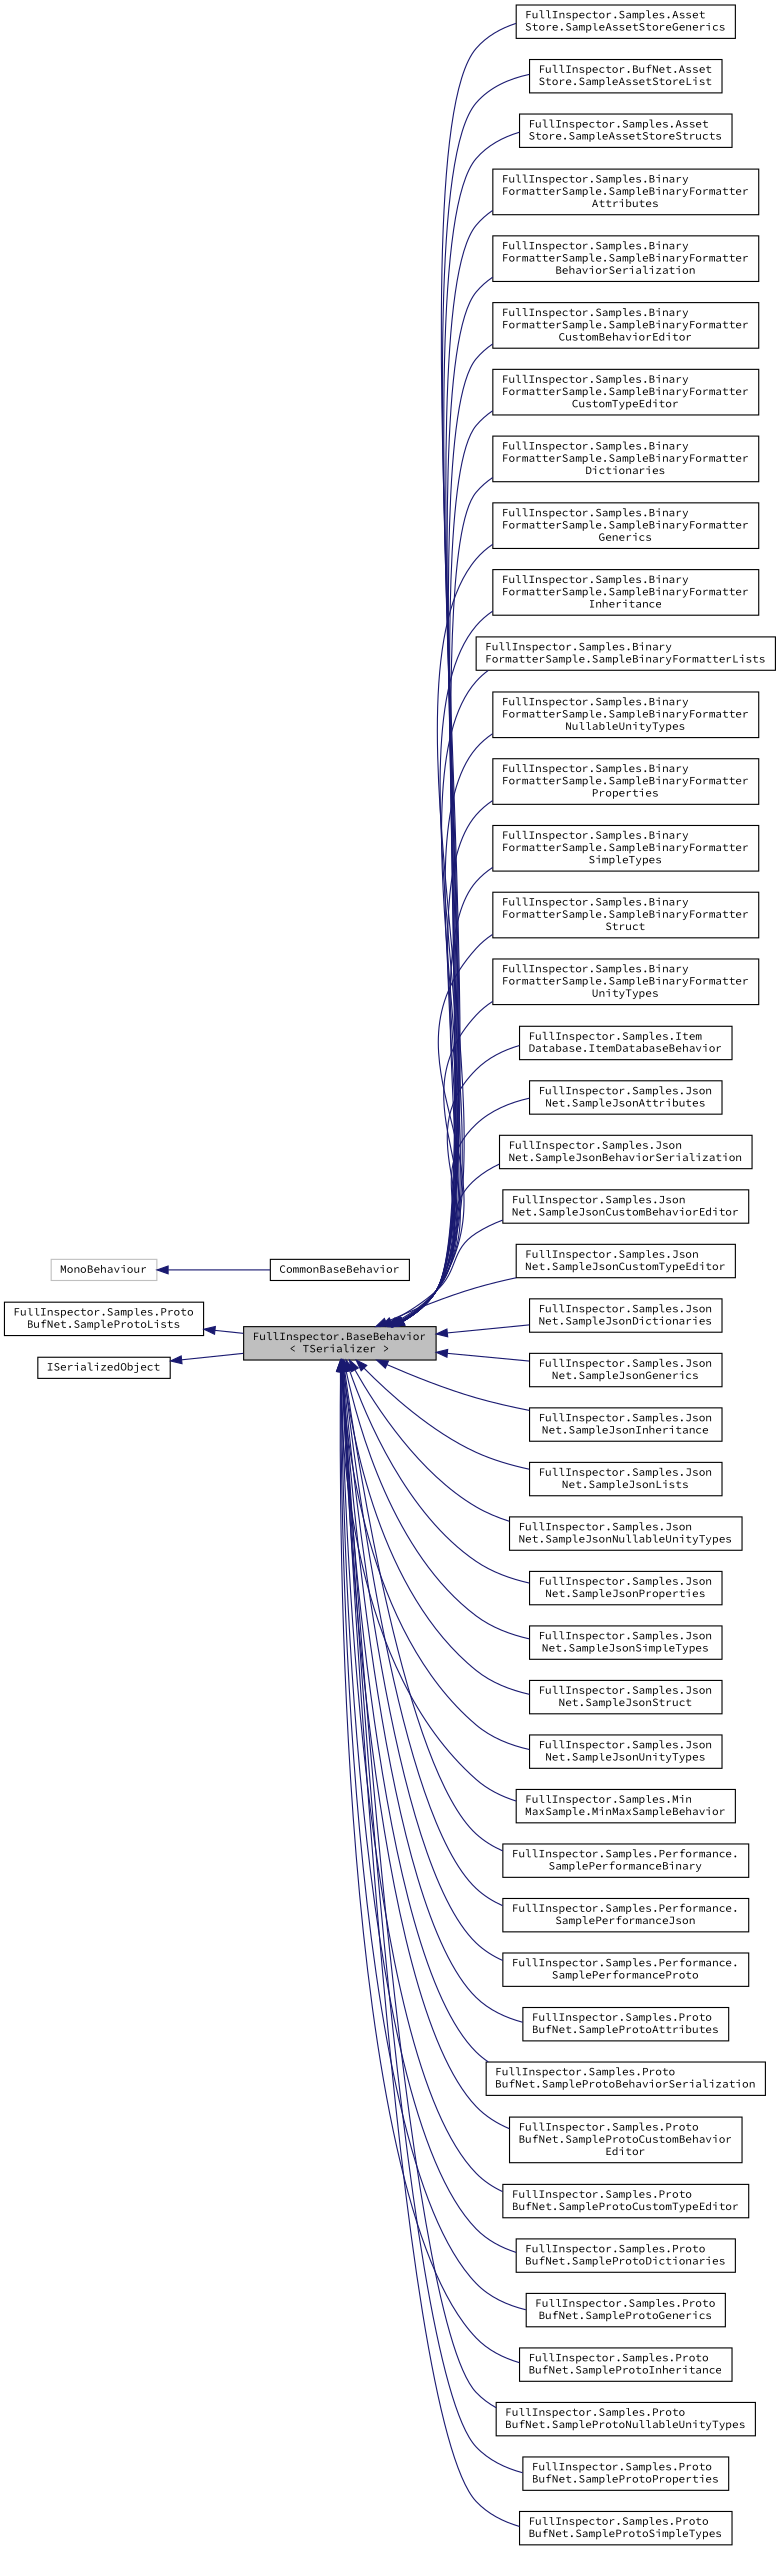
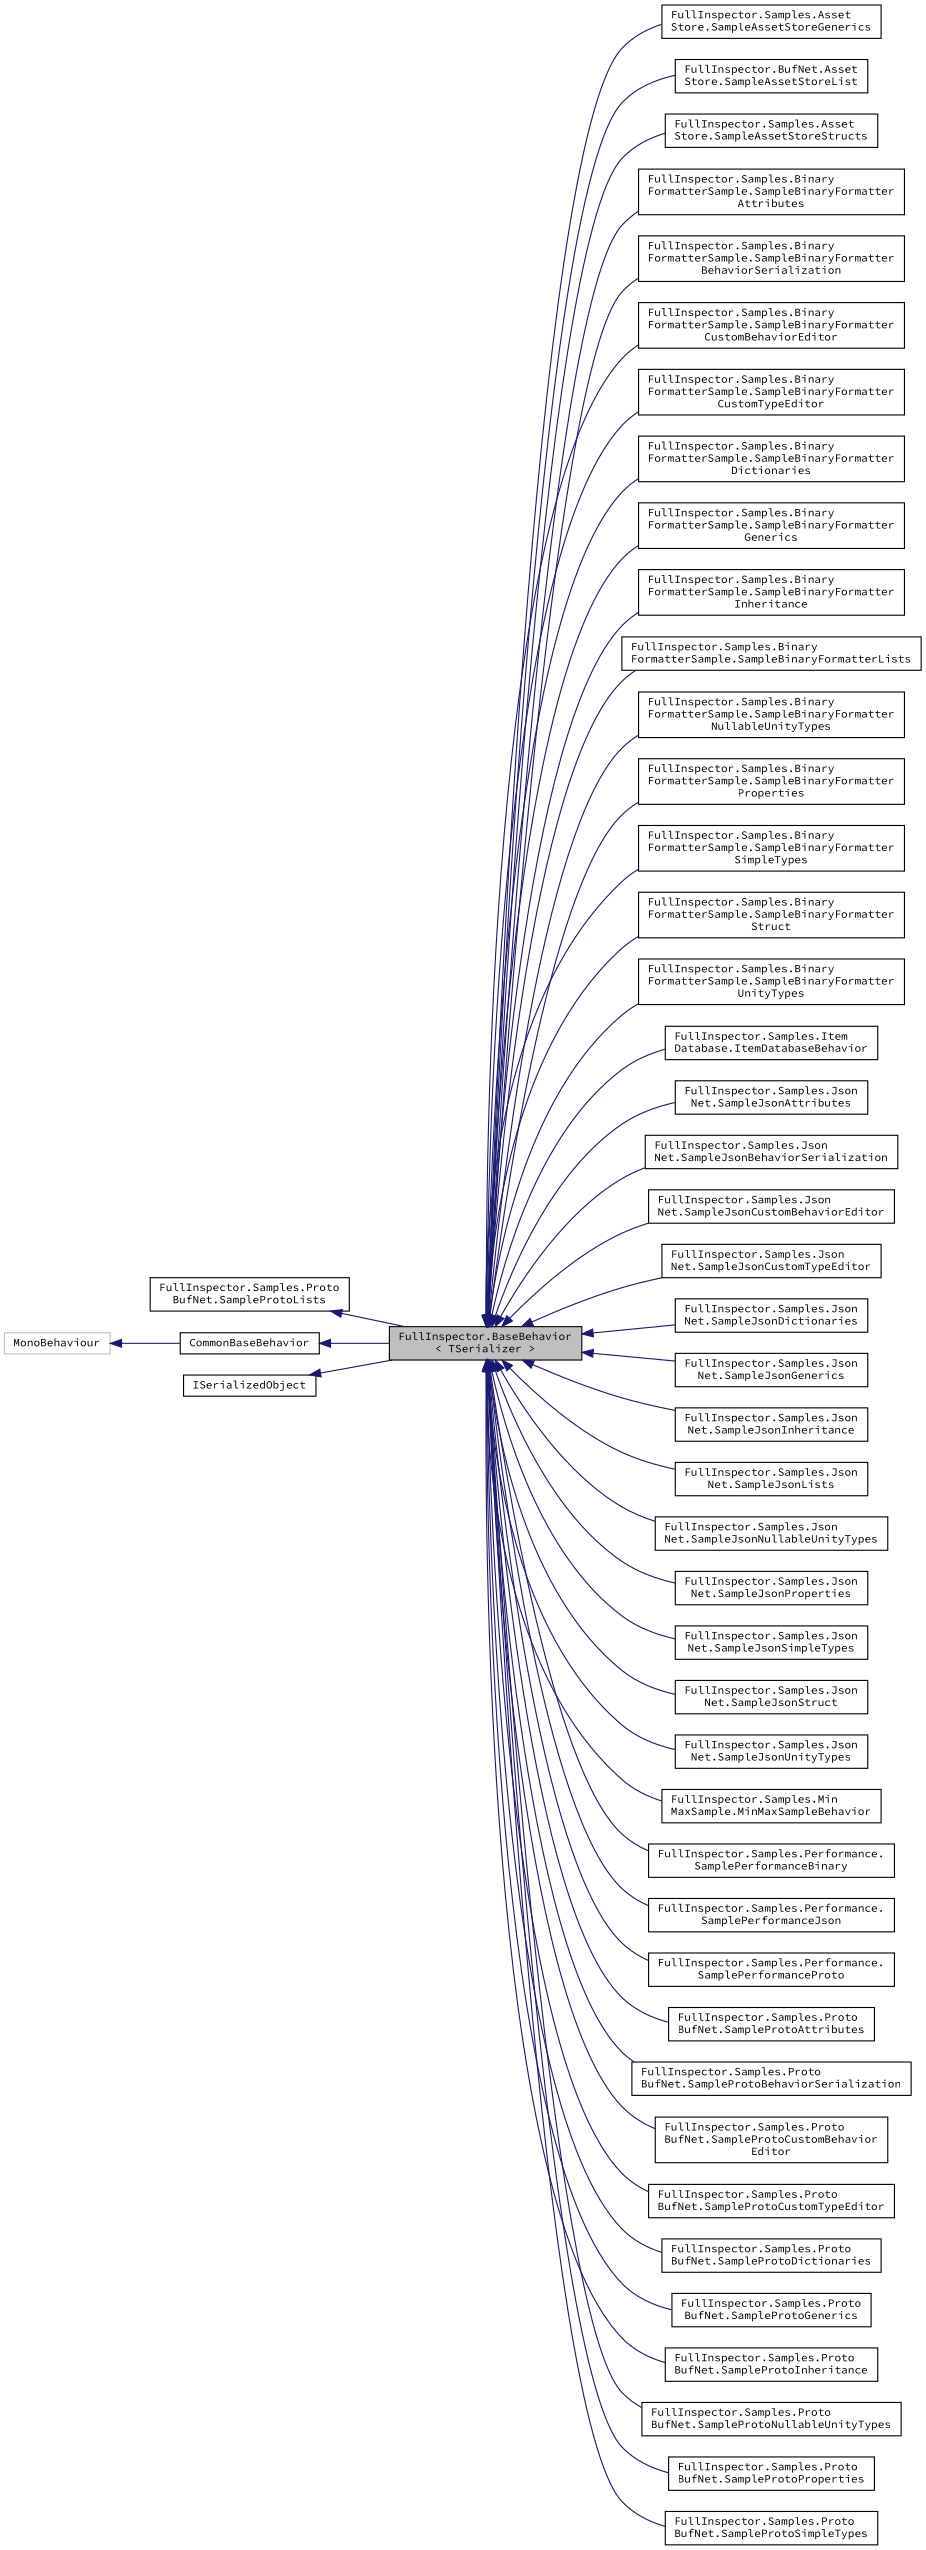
  digraph {
    fontname="Source Code Pro"
    rankdir=LR
    node [color=black fillcolor=white fontname="Source Code Pro" fontsize=10 shape=record style=filled]
    edge [color=midnightblue dir=back fontname="Source Code Pro" fontsize=10 labelfontname=Helvetica labelfontsize=10 style=solid]
    n1 [fillcolor=grey75 fontcolor=black height=0.2 label="FullInspector.BaseBehavior\l\< TSerializer \>" width=0.4]
    n2 [height=0.2 label="FullInspector.Samples.Asset\lStore.SampleAssetStoreGenerics" width=0.4]
    n3 [height=0.2 label="FullInspector.BufNet.Asset\lStore.SampleAssetStoreList" width=0.4]
    n4 [height=0.2 label="FullInspector.Samples.Asset\lStore.SampleAssetStoreStructs" width=0.4]
    n5 [height=0.2 label="FullInspector.Samples.Binary\lFormatterSample.SampleBinaryFormatter\lAttributes" width=0.4]
    n6 [height=0.2 label="FullInspector.Samples.Binary\lFormatterSample.SampleBinaryFormatter\lBehaviorSerialization" width=0.4]
    n7 [height=0.2 label="FullInspector.Samples.Binary\lFormatterSample.SampleBinaryFormatter\lCustomBehaviorEditor" width=0.4]
    n8 [height=0.2 label="FullInspector.Samples.Binary\lFormatterSample.SampleBinaryFormatter\lCustomTypeEditor" width=0.4]
    n9 [height=0.2 label="FullInspector.Samples.Binary\lFormatterSample.SampleBinaryFormatter\lDictionaries" width=0.4]
    n10 [height=0.2 label="FullInspector.Samples.Binary\lFormatterSample.SampleBinaryFormatter\lGenerics" width=0.4]
    n11 [height=0.2 label="FullInspector.Samples.Binary\lFormatterSample.SampleBinaryFormatter\lInheritance" width=0.4]
    n12 [height=0.2 label="FullInspector.Samples.Binary\lFormatterSample.SampleBinaryFormatterLists" width=0.4]
    n13 [height=0.2 label="FullInspector.Samples.Binary\lFormatterSample.SampleBinaryFormatter\lNullableUnityTypes" width=0.4]
    n14 [height=0.2 label="FullInspector.Samples.Binary\lFormatterSample.SampleBinaryFormatter\lProperties" width=0.4]
    n15 [height=0.2 label="FullInspector.Samples.Binary\lFormatterSample.SampleBinaryFormatter\lSimpleTypes" width=0.4]
    n16 [height=0.2 label="FullInspector.Samples.Binary\lFormatterSample.SampleBinaryFormatter\lStruct" width=0.4]
    n17 [height=0.2 label="FullInspector.Samples.Binary\lFormatterSample.SampleBinaryFormatter\lUnityTypes" width=0.4]
    n18 [height=0.2 label="FullInspector.Samples.Item\lDatabase.ItemDatabaseBehavior" width=0.4]
    n19 [height=0.2 label="FullInspector.Samples.Json\lNet.SampleJsonAttributes" width=0.4]
    n20 [height=0.2 label="FullInspector.Samples.Json\lNet.SampleJsonBehaviorSerialization" width=0.4]
    n21 [height=0.2 label="FullInspector.Samples.Json\lNet.SampleJsonCustomBehaviorEditor" width=0.4]
    n22 [height=0.2 label="FullInspector.Samples.Json\lNet.SampleJsonCustomTypeEditor" width=0.4]
    n23 [height=0.2 label="FullInspector.Samples.Json\lNet.SampleJsonDictionaries" width=0.4]
    n24 [height=0.2 label="FullInspector.Samples.Json\lNet.SampleJsonGenerics" width=0.4]
    n25 [height=0.2 label="FullInspector.Samples.Json\lNet.SampleJsonInheritance" width=0.4]
    n26 [height=0.2 label="FullInspector.Samples.Json\lNet.SampleJsonLists" width=0.4]
    n27 [height=0.2 label="FullInspector.Samples.Json\lNet.SampleJsonNullableUnityTypes" width=0.4]
    n28 [height=0.2 label="FullInspector.Samples.Json\lNet.SampleJsonProperties" width=0.4]
    n29 [height=0.2 label="FullInspector.Samples.Json\lNet.SampleJsonSimpleTypes" width=0.4]
    n30 [height=0.2 label="FullInspector.Samples.Json\lNet.SampleJsonStruct" width=0.4]
    n31 [height=0.2 label="FullInspector.Samples.Json\lNet.SampleJsonUnityTypes" width=0.4]
    n32 [height=0.2 label="FullInspector.Samples.Min\lMaxSample.MinMaxSampleBehavior" width=0.4]
    n33 [height=0.2 label="FullInspector.Samples.Performance.\lSamplePerformanceBinary" width=0.4]
    n34 [height=0.2 label="FullInspector.Samples.Performance.\lSamplePerformanceJson" width=0.4]
    n35 [height=0.2 label="FullInspector.Samples.Performance.\lSamplePerformanceProto" width=0.4]
    n36 [height=0.2 label="FullInspector.Samples.Proto\lBufNet.SampleProtoAttributes" width=0.4]
    n37 [height=0.2 label="FullInspector.Samples.Proto\lBufNet.SampleProtoBehaviorSerialization" width=0.4]
    n38 [height=0.2 label="FullInspector.Samples.Proto\lBufNet.SampleProtoCustomBehavior\lEditor" width=0.4]
    n39 [height=0.2 label="FullInspector.Samples.Proto\lBufNet.SampleProtoCustomTypeEditor" width=0.4]
    n40 [height=0.2 label="FullInspector.Samples.Proto\lBufNet.SampleProtoDictionaries" width=0.4]
    n41 [height=0.2 label="FullInspector.Samples.Proto\lBufNet.SampleProtoGenerics" width=0.4]
    n42 [height=0.2 label="FullInspector.Samples.Proto\lBufNet.SampleProtoInheritance" width=0.4]
    n43 [height=0.2 label="FullInspector.Samples.Proto\lBufNet.SampleProtoNullableUnityTypes" width=0.4]
    n44 [height=0.2 label="FullInspector.Samples.Proto\lBufNet.SampleProtoProperties" width=0.4]
    n45 [height=0.2 label="FullInspector.Samples.Proto\lBufNet.SampleProtoSimpleTypes" width=0.4]
    n46 [height=0.2 label="FullInspector.Samples.Proto\lBufNet.SampleProtoLists" width=0.4]
    n47 [height=0.2 label=CommonBaseBehavior width=0.4]
    n48 [color=grey75 height=0.2 label=MonoBehaviour width=0.4]
    n49 [height=0.2 label=ISerializedObject width=0.4]
    n1 -> n2
    n1 -> n3
    n1 -> n4
    n1 -> n5
    n1 -> n6
    n1 -> n7
    n1 -> n8
    n1 -> n9
    n1 -> n10
    n1 -> n11
    n1 -> n12
    n1 -> n13
    n1 -> n14
    n1 -> n15
    n1 -> n16
    n1 -> n17
    n1 -> n18
    n1 -> n19
    n1 -> n20
    n1 -> n21
    n1 -> n22
    n1 -> n23
    n1 -> n24
    n1 -> n25
    n1 -> n26
    n1 -> n27
    n1 -> n28
    n1 -> n29
    n1 -> n30
    n1 -> n31
    n1 -> n32
    n1 -> n33
    n1 -> n34
    n1 -> n35
    n1 -> n36
    n1 -> n37
    n1 -> n38
    n1 -> n39
    n1 -> n40
    n1 -> n41
    n1 -> n42
    n1 -> n43
    n1 -> n44
    n1 -> n45
    n46 -> n1
+   n47 -> n1
    n48 -> n47
    n49 -> n1
  }
